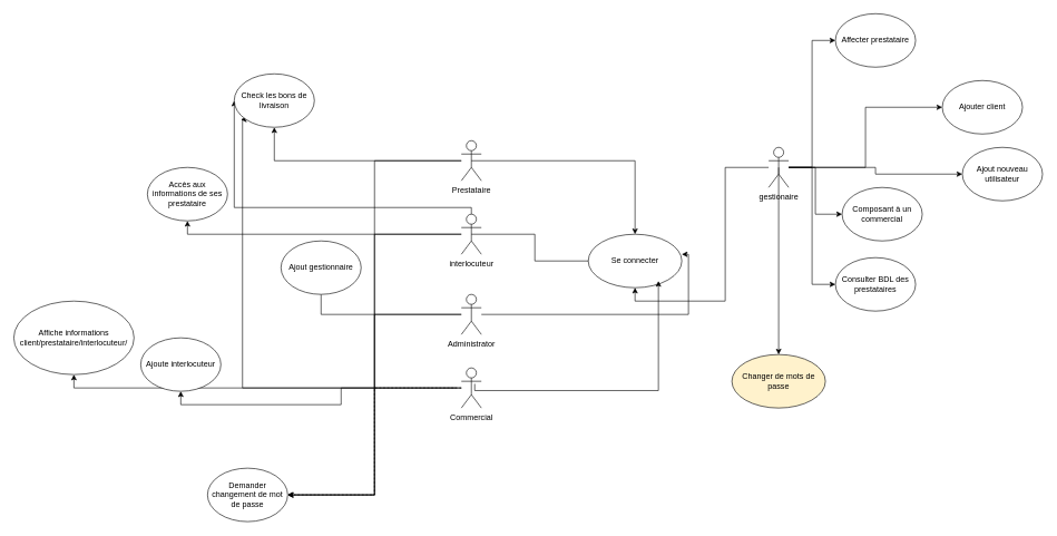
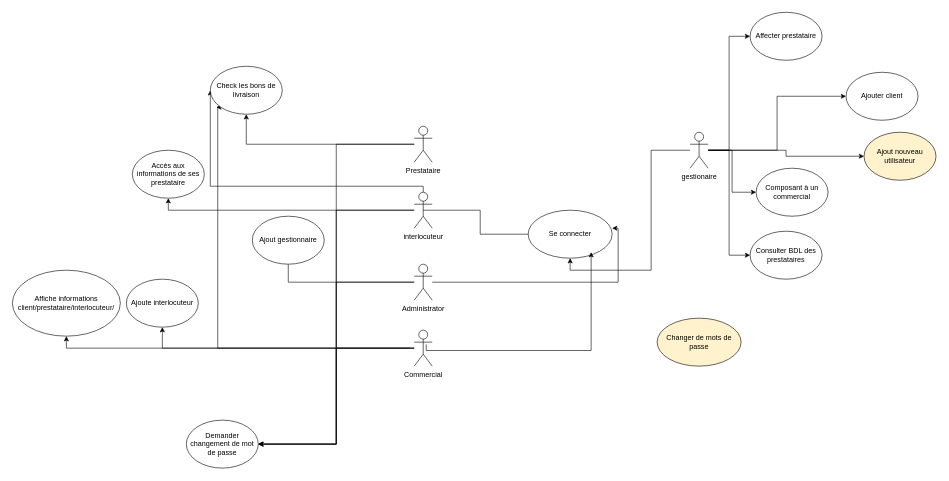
  <mxCell id="0" />
  <mxCell id="1" parent="0" />
  <mxCell id="2" style="edgeStyle=orthogonalEdgeStyle;rounded=0;orthogonalLoop=1;jettySize=auto;html=1;" edge="1" parent="1"><mxGeometry relative="1" as="geometry"><Array as="points"><mxPoint x="1030" y="470" /><mxPoint x="1030" y="380" /></Array><mxPoint x="720" y="470" as="sourcePoint" /><mxPoint x="1020" y="380" as="targetPoint" /></mxGeometry></mxCell>
  <mxCell id="3" style="edgeStyle=orthogonalEdgeStyle;rounded=0;orthogonalLoop=1;jettySize=auto;html=1;entryX=1;entryY=0.5;entryDx=0;entryDy=0;" edge="1" parent="1" source="5" target="31"><mxGeometry relative="1" as="geometry" /></mxCell>
  <mxCell id="4" style="edgeStyle=orthogonalEdgeStyle;rounded=0;orthogonalLoop=1;jettySize=auto;html=1;entryX=0.5;entryY=1;entryDx=0;entryDy=0;endArrow=none;endFill=0;" edge="1" parent="1" source="5" target="37"><mxGeometry relative="1" as="geometry" /></mxCell>
  <mxCell id="5" value="Administrator" style="shape=umlActor;html=1;verticalLabelPosition=bottom;verticalAlign=top;align=center;" vertex="1" parent="1"><mxGeometry x="690" y="440" width="30" height="60" as="geometry" /></mxCell>
  <mxCell id="6" value="Se connecter" style="ellipse;whiteSpace=wrap;html=1;" vertex="1" parent="1"><mxGeometry x="880" y="350" width="140" height="80" as="geometry" /></mxCell>
  <mxCell id="7" value="Changer de mots de passe" style="ellipse;whiteSpace=wrap;html=1;fillColor=#fff2cc;" vertex="1" parent="1"><mxGeometry x="1095" y="530" width="140" height="80" as="geometry" /></mxCell>
- <mxCell id="8" style="edgeStyle=orthogonalEdgeStyle;rounded=0;orthogonalLoop=1;jettySize=auto;html=1;exitX=0.5;exitY=0.5;exitDx=0;exitDy=0;exitPerimeter=0;" edge="1" parent="1" source="11" target="6"><mxGeometry relative="1" as="geometry"><mxPoint x="720" y="240" as="sourcePoint" /></mxGeometry></mxCell>
  <mxCell id="9" style="edgeStyle=orthogonalEdgeStyle;rounded=0;orthogonalLoop=1;jettySize=auto;html=1;entryX=1;entryY=0.5;entryDx=0;entryDy=0;" edge="1" parent="1" source="11" target="31"><mxGeometry relative="1" as="geometry" /></mxCell>
  <mxCell id="10" style="edgeStyle=orthogonalEdgeStyle;rounded=0;orthogonalLoop=1;jettySize=auto;html=1;entryX=0.5;entryY=1;entryDx=0;entryDy=0;" edge="1" parent="1" source="11" target="33"><mxGeometry relative="1" as="geometry" /></mxCell>
  <mxCell id="11" value="Prestataire" style="shape=umlActor;html=1;verticalLabelPosition=bottom;verticalAlign=top;align=center;" vertex="1" parent="1"><mxGeometry x="690" y="210" width="30" height="60" as="geometry" /></mxCell>
  <mxCell id="12" style="edgeStyle=orthogonalEdgeStyle;rounded=0;orthogonalLoop=1;jettySize=auto;html=1;exitX=0.5;exitY=0.5;exitDx=0;exitDy=0;exitPerimeter=0;endArrow=none;endFill=0;" edge="1" parent="1" source="16" target="6"><mxGeometry relative="1" as="geometry" /></mxCell>
  <mxCell id="13" style="edgeStyle=orthogonalEdgeStyle;rounded=0;orthogonalLoop=1;jettySize=auto;html=1;entryX=1;entryY=0.5;entryDx=0;entryDy=0;" edge="1" parent="1" source="16" target="31"><mxGeometry relative="1" as="geometry" /></mxCell>
  <mxCell id="14" style="edgeStyle=orthogonalEdgeStyle;rounded=0;orthogonalLoop=1;jettySize=auto;html=1;entryX=0.5;entryY=1;entryDx=0;entryDy=0;" edge="1" parent="1" source="16" target="34"><mxGeometry relative="1" as="geometry" /></mxCell>
  <mxCell id="15" style="edgeStyle=orthogonalEdgeStyle;rounded=0;orthogonalLoop=1;jettySize=auto;html=1;entryX=0;entryY=0.5;entryDx=0;entryDy=0;" edge="1" parent="1" source="16" target="33"><mxGeometry relative="1" as="geometry"><Array as="points"><mxPoint x="705" y="310" /><mxPoint x="350" y="310" /></Array></mxGeometry></mxCell>
  <mxCell id="16" value="&lt;div&gt;interlocuteur&lt;/div&gt;&lt;div&gt;&lt;br&gt;&lt;/div&gt;" style="shape=umlActor;html=1;verticalLabelPosition=bottom;verticalAlign=top;align=center;" vertex="1" parent="1"><mxGeometry x="690" y="320" width="30" height="60" as="geometry" /></mxCell>
- <mxCell id="17" style="edgeStyle=orthogonalEdgeStyle;rounded=0;orthogonalLoop=1;jettySize=auto;html=1;exitX=0.5;exitY=0.5;exitDx=0;exitDy=0;exitPerimeter=0;entryX=0.5;entryY=0;entryDx=0;entryDy=0;" edge="1" parent="1" source="24" target="7"><mxGeometry relative="1" as="geometry" /></mxCell>
  <mxCell id="18" style="edgeStyle=orthogonalEdgeStyle;rounded=0;orthogonalLoop=1;jettySize=auto;html=1;entryX=0.5;entryY=1;entryDx=0;entryDy=0;" edge="1" parent="1" source="24" target="6"><mxGeometry relative="1" as="geometry" /></mxCell>
  <mxCell id="19" style="edgeStyle=orthogonalEdgeStyle;rounded=0;orthogonalLoop=1;jettySize=auto;html=1;entryX=0;entryY=0.5;entryDx=0;entryDy=0;" edge="1" parent="1" source="24" target="40"><mxGeometry relative="1" as="geometry" /></mxCell>
  <mxCell id="20" style="edgeStyle=orthogonalEdgeStyle;rounded=0;orthogonalLoop=1;jettySize=auto;html=1;entryX=0;entryY=0.5;entryDx=0;entryDy=0;" edge="1" parent="1" source="24" target="38"><mxGeometry relative="1" as="geometry" /></mxCell>
  <mxCell id="21" style="edgeStyle=orthogonalEdgeStyle;rounded=0;orthogonalLoop=1;jettySize=auto;html=1;entryX=0;entryY=0.5;entryDx=0;entryDy=0;" edge="1" parent="1" source="24" target="39"><mxGeometry relative="1" as="geometry" /></mxCell>
  <mxCell id="22" style="edgeStyle=orthogonalEdgeStyle;rounded=0;orthogonalLoop=1;jettySize=auto;html=1;entryX=0;entryY=0.5;entryDx=0;entryDy=0;" edge="1" parent="1" source="24" target="41"><mxGeometry relative="1" as="geometry" /></mxCell>
  <mxCell id="23" style="edgeStyle=orthogonalEdgeStyle;rounded=0;orthogonalLoop=1;jettySize=auto;html=1;entryX=0;entryY=0.5;entryDx=0;entryDy=0;" edge="1" parent="1" source="24" target="42"><mxGeometry relative="1" as="geometry" /></mxCell>
  <mxCell id="24" value="&lt;div&gt;gestionaire&lt;/div&gt;" style="shape=umlActor;html=1;verticalLabelPosition=bottom;verticalAlign=top;align=center;" vertex="1" parent="1"><mxGeometry x="1150" y="220" width="30" height="60" as="geometry" /></mxCell>
  <mxCell id="25" style="edgeStyle=orthogonalEdgeStyle;rounded=0;orthogonalLoop=1;jettySize=auto;html=1;entryX=0.5;entryY=1;entryDx=0;entryDy=0;" edge="1" parent="1" source="29" target="35"><mxGeometry relative="1" as="geometry" /></mxCell>
  <mxCell id="26" style="edgeStyle=orthogonalEdgeStyle;rounded=0;orthogonalLoop=1;jettySize=auto;html=1;entryX=0.5;entryY=1;entryDx=0;entryDy=0;" edge="1" parent="1" source="29" target="36"><mxGeometry relative="1" as="geometry" /></mxCell>
  <mxCell id="27" style="edgeStyle=orthogonalEdgeStyle;rounded=0;orthogonalLoop=1;jettySize=auto;html=1;entryX=0;entryY=1;entryDx=0;entryDy=0;" edge="1" parent="1"><mxGeometry relative="1" as="geometry" /></mxCell>
  <mxCell id="28" style="edgeStyle=orthogonalEdgeStyle;rounded=0;orthogonalLoop=1;jettySize=auto;html=1;entryX=0;entryY=1;entryDx=0;entryDy=0;" edge="1" parent="1"><mxGeometry relative="1" as="geometry"><mxPoint x="682.43" y="580" as="sourcePoint" /><mxPoint x="360.004" y="178.284" as="targetPoint" /><Array as="points"><mxPoint x="362.43" y="580" /><mxPoint x="362.43" y="178" /></Array></mxGeometry></mxCell>
  <mxCell id="29" value="&lt;div&gt;Commercial&lt;/div&gt;" style="shape=umlActor;html=1;verticalLabelPosition=bottom;verticalAlign=top;align=center;" vertex="1" parent="1"><mxGeometry x="690" width="30" height="60" as="geometry" y="550" /></mxCell>
  <mxCell id="30" style="edgeStyle=orthogonalEdgeStyle;rounded=0;orthogonalLoop=1;jettySize=auto;html=1;exitX=0.5;exitY=0.5;exitDx=0;exitDy=0;exitPerimeter=0;" edge="1" parent="1"><mxGeometry relative="1" as="geometry"><Array as="points"><mxPoint x="710" y="583.86" /><mxPoint x="985" y="583.86" /></Array><mxPoint x="710" y="573.86" as="sourcePoint" /><mxPoint x="985" y="420" as="targetPoint" /></mxGeometry></mxCell>
  <mxCell id="31" value="Demander changement de mot de passe" style="ellipse;whiteSpace=wrap;html=1;" vertex="1" parent="1"><mxGeometry x="310" y="700" width="120" height="80" as="geometry" /></mxCell>
- <mxCell id="32" style="edgeStyle=orthogonalEdgeStyle;rounded=0;orthogonalLoop=1;jettySize=auto;html=1;entryX=1;entryY=0.5;entryDx=0;entryDy=0;endArrow=none;endFill=0;dashed=1;" edge="1" parent="1" source="29" target="31"><mxGeometry relative="1" as="geometry" /></mxCell>
+ <mxCell id="32" style="edgeStyle=orthogonalEdgeStyle;rounded=0;orthogonalLoop=1;jettySize=auto;html=1;entryX=1;entryY=0.5;entryDx=0;entryDy=0;endArrow=none;endFill=0;" edge="1" parent="1" source="29" target="31"><mxGeometry relative="1" as="geometry" /></mxCell>
  <mxCell id="33" value="Check les bons de livraison" style="ellipse;whiteSpace=wrap;html=1;" vertex="1" parent="1"><mxGeometry x="350" y="110" width="120" height="80" as="geometry" /></mxCell>
  <mxCell id="34" value="Accès aux informations de ses prestataire" style="ellipse;whiteSpace=wrap;html=1;" vertex="1" parent="1"><mxGeometry x="220" y="250" width="120" height="80" as="geometry" /></mxCell>
  <mxCell id="35" value="Affiche informations client/prestataire/interlocuteur/" style="ellipse;whiteSpace=wrap;html=1;" vertex="1" parent="1"><mxGeometry x="20" y="450" width="180" height="110" as="geometry" /></mxCell>
- <mxCell id="36" value="Ajoute interlocuteur" style="ellipse;whiteSpace=wrap;html=1;" vertex="1" parent="1"><mxGeometry x="210" y="505" width="120" height="80" as="geometry" /></mxCell>
+ <mxCell id="36" value="Ajoute interlocuteur" style="ellipse;whiteSpace=wrap;html=1;" vertex="1" parent="1"><mxGeometry x="210" y="465" width="120" height="80" as="geometry" /></mxCell>
  <mxCell id="37" value="Ajout gestionnaire" style="ellipse;whiteSpace=wrap;html=1;" vertex="1" parent="1"><mxGeometry x="420" y="360" width="120" height="80" as="geometry" /></mxCell>
  <mxCell id="38" value="Affecter prestataire" style="ellipse;whiteSpace=wrap;html=1;" vertex="1" parent="1"><mxGeometry x="1250" y="20" width="120" height="80" as="geometry" /></mxCell>
  <mxCell id="39" value="Ajouter client" style="ellipse;whiteSpace=wrap;html=1;" vertex="1" parent="1"><mxGeometry x="1410" y="120" width="120" height="80" as="geometry" /></mxCell>
  <mxCell id="40" value="Composant à un commercial" style="ellipse;whiteSpace=wrap;html=1;" vertex="1" parent="1"><mxGeometry x="1260" y="280" width="120" height="80" as="geometry" /></mxCell>
- <mxCell id="41" value="Ajout nouveau utilisateur" style="ellipse;whiteSpace=wrap;html=1;" vertex="1" parent="1"><mxGeometry x="1440" y="220" width="120" height="80" as="geometry" /></mxCell>
+ <mxCell id="41" value="Ajout nouveau utilisateur" style="ellipse;whiteSpace=wrap;html=1;fillColor=#fff2cc;" vertex="1" parent="1"><mxGeometry x="1440" y="220" width="120" height="80" as="geometry" /></mxCell>
  <mxCell id="42" value="Consulter BDL des prestataires" style="ellipse;whiteSpace=wrap;html=1;" vertex="1" parent="1"><mxGeometry x="1250" y="385" width="120" height="80" as="geometry" /></mxCell>
